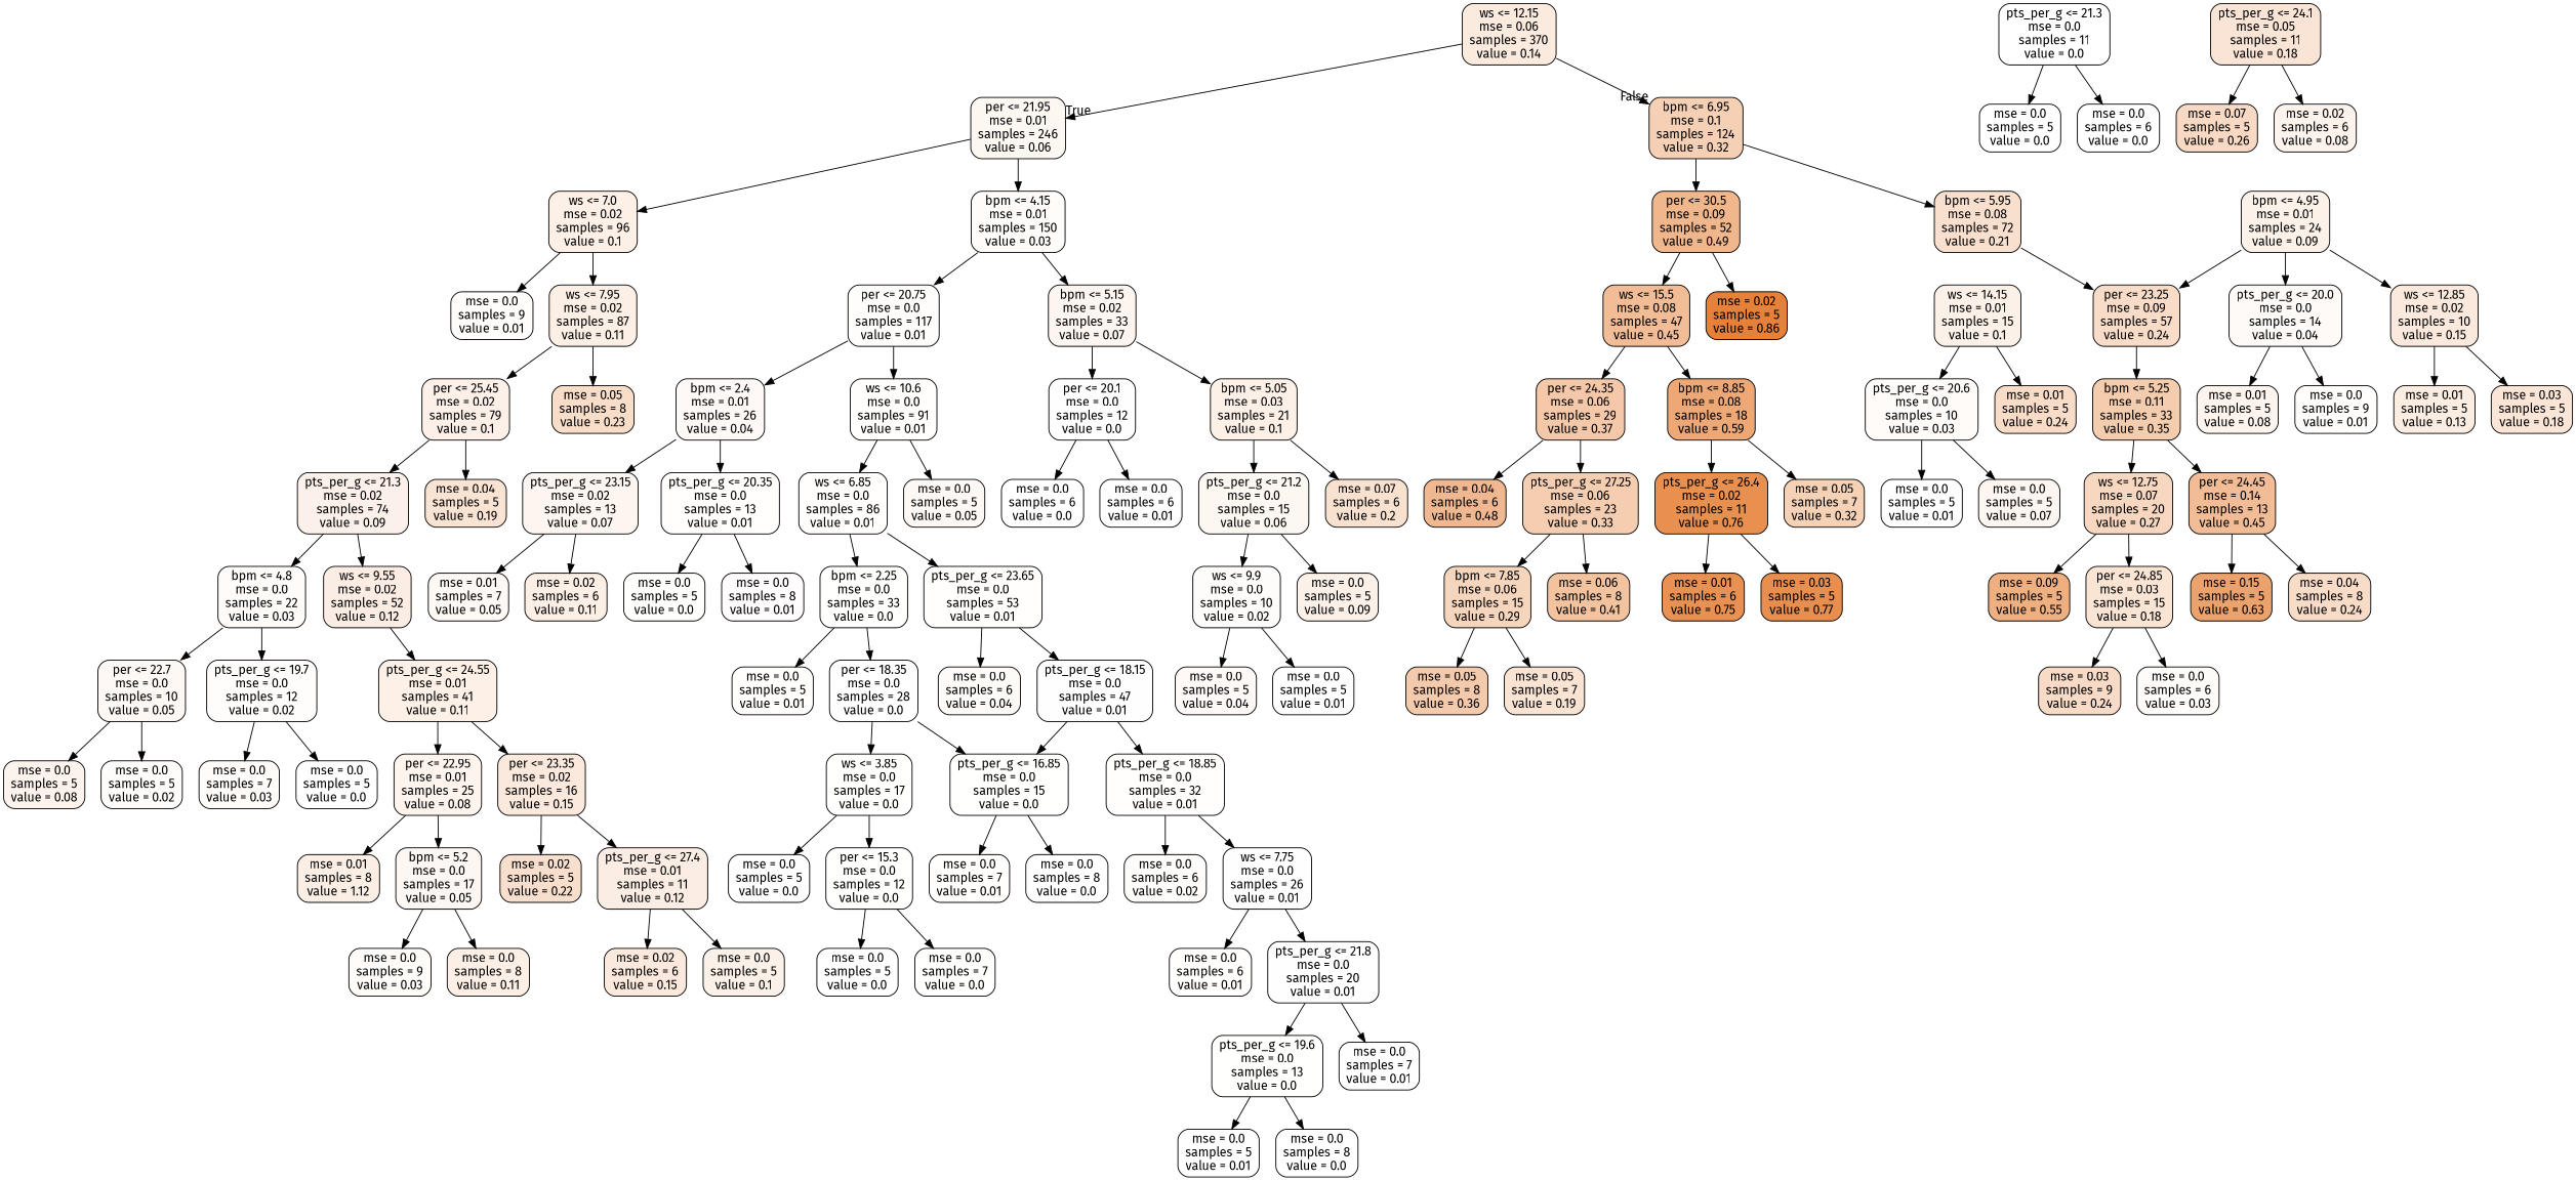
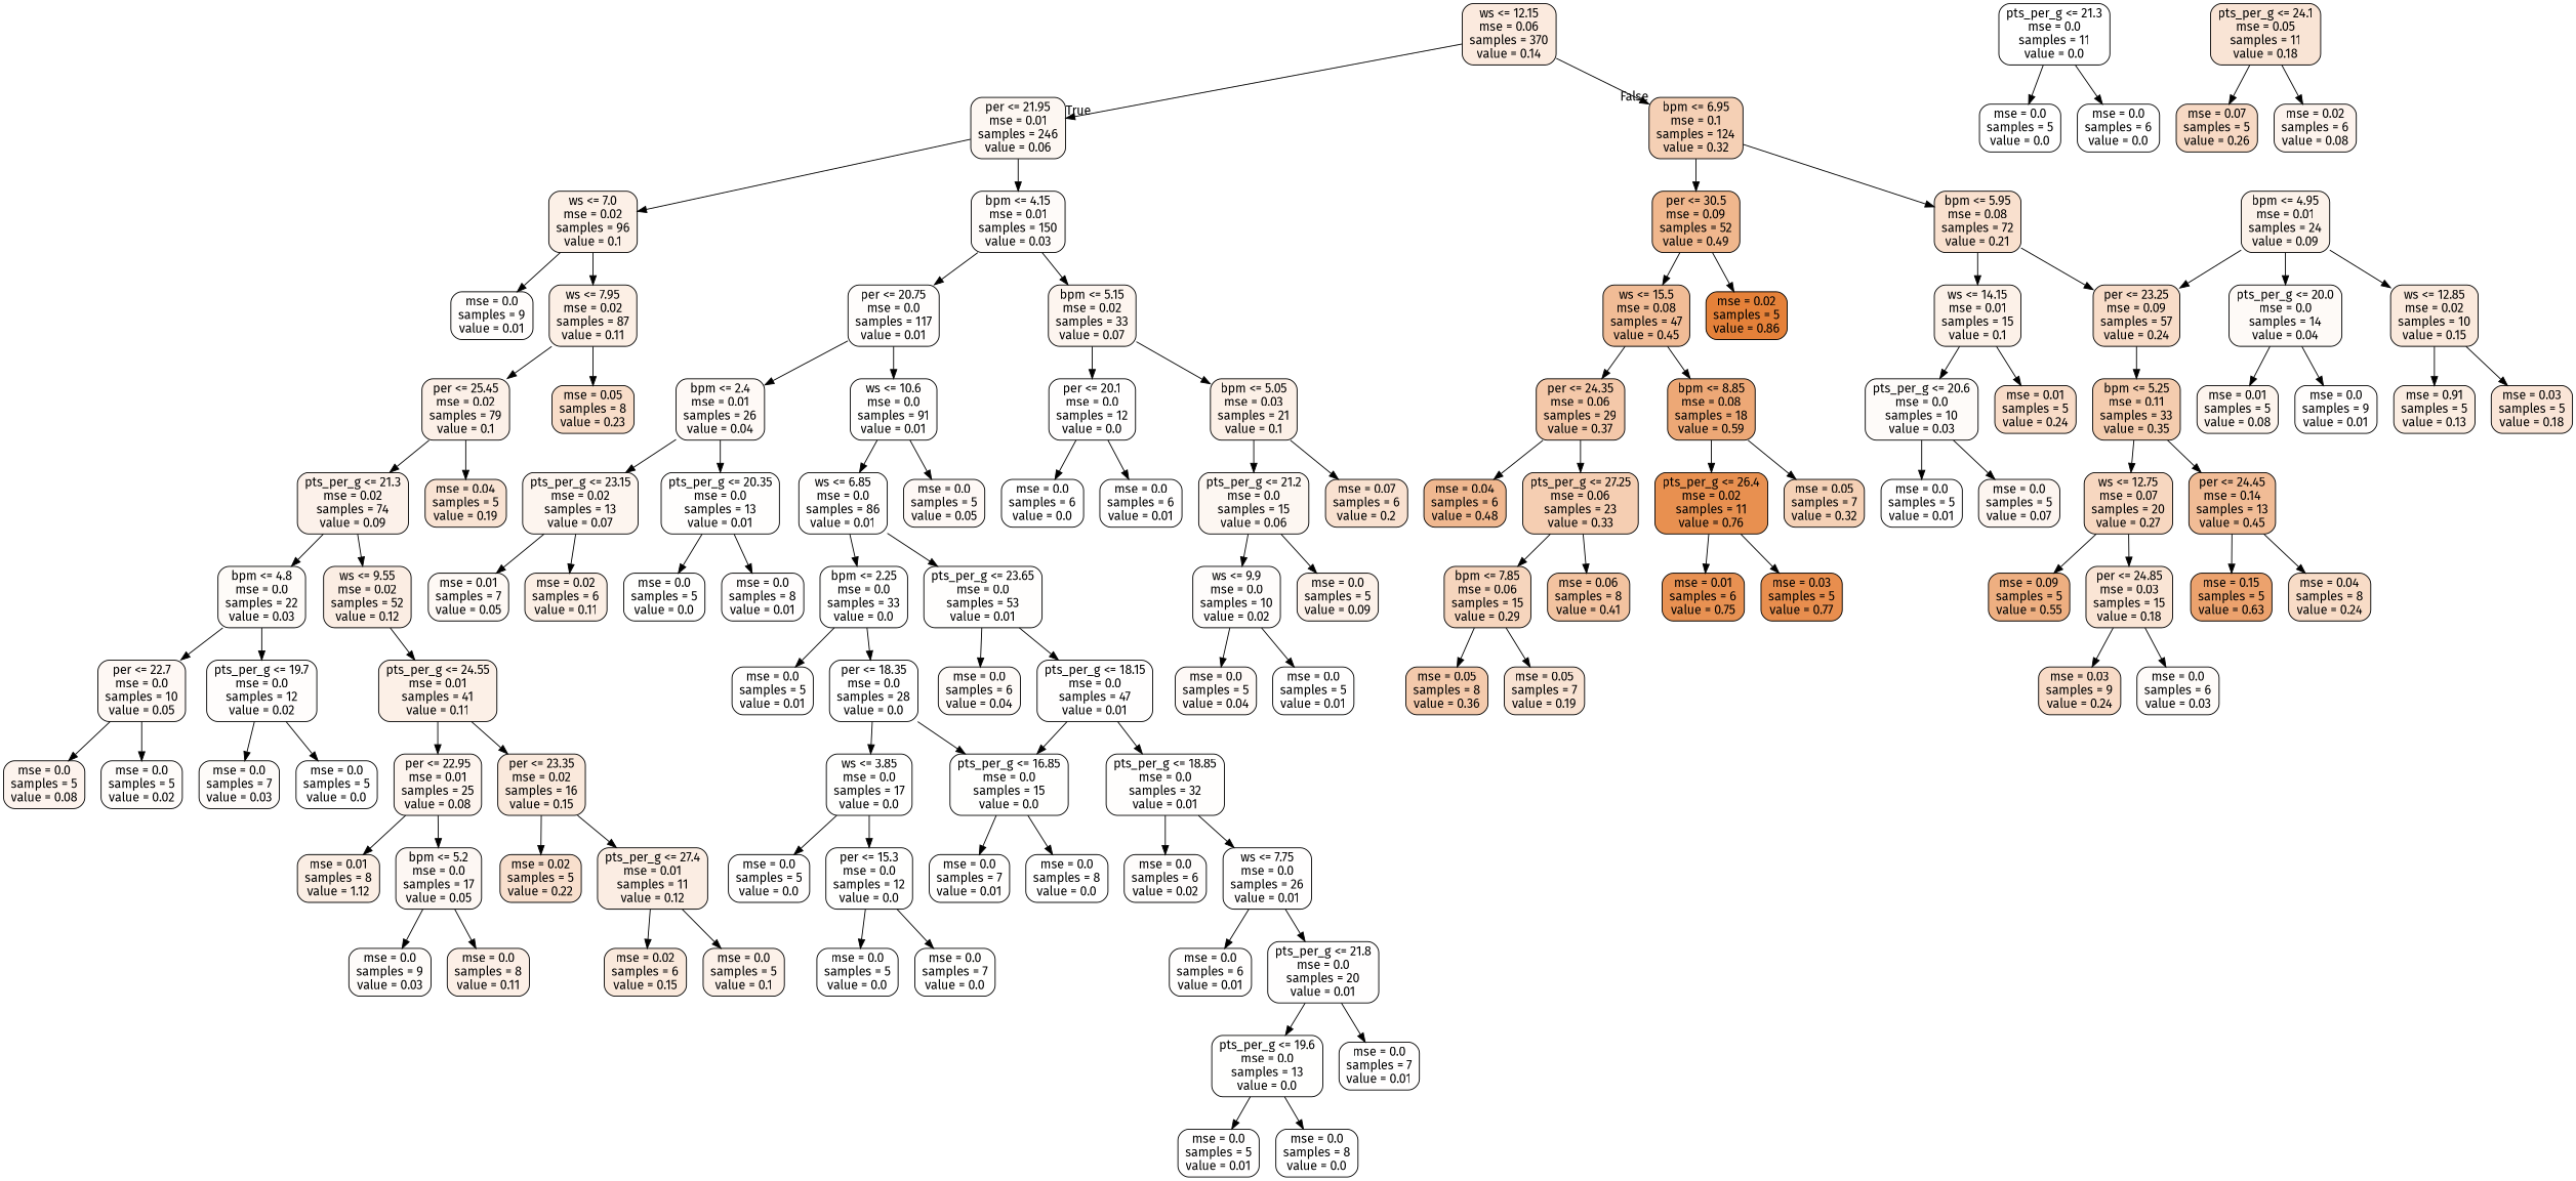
  digraph {
    fontname="Fira Sans"
    node [color=black fillcolor="#fffefe" fontname="Fira Sans" shape=box style="filled, rounded"]
    edge [fontname="Fira Sans"]
    n1 [fillcolor="#fbeade" label="ws <= 12.15\nmse = 0.06\nsamples = 370\nvalue = 0.14"]
    n2 [fillcolor="#fdf7f2" label="per <= 21.95\nmse = 0.01\nsamples = 246\nvalue = 0.06"]
    n3 [fillcolor="#f5d0b5" label="bpm <= 6.95\nmse = 0.1\nsamples = 124\nvalue = 0.32"]
    n4 [fillcolor="#fefbf9" label="bpm <= 4.15\nmse = 0.01\nsamples = 150\nvalue = 0.03"]
    n5 [fillcolor="#fcf0e7" label="ws <= 7.0\nmse = 0.02\nsamples = 96\nvalue = 0.1"]
    n6 [fillcolor="#f9e0ce" label="bpm <= 5.95\nmse = 0.08\nsamples = 72\nvalue = 0.21"]
    n7 [fillcolor="#f0b78d" label="per <= 30.5\nmse = 0.09\nsamples = 52\nvalue = 0.49"]
    n8 [fillcolor="#fffdfc" label="per <= 20.75\nmse = 0.0\nsamples = 117\nvalue = 0.01"]
    n9 [fillcolor="#fdf5ef" label="bpm <= 5.15\nmse = 0.02\nsamples = 33\nvalue = 0.07"]
    n10 [fillcolor="#fffdfc" label="mse = 0.0\nsamples = 9\nvalue = 0.01"]
    n11 [fillcolor="#fcefe5" label="ws <= 7.95\nmse = 0.02\nsamples = 87\nvalue = 0.11"]
    n12 [fillcolor="#fffefd" label="ws <= 10.6\nmse = 0.0\nsamples = 91\nvalue = 0.01"]
    n13 [fillcolor="#fef9f6" label="bpm <= 2.4\nmse = 0.01\nsamples = 26\nvalue = 0.04"]
    n14 [fillcolor="#fcf0e7" label="bpm <= 5.05\nmse = 0.03\nsamples = 21\nvalue = 0.1"]
    n15 [label="per <= 20.1\nmse = 0.0\nsamples = 12\nvalue = 0.0"]
    n16 [fillcolor="#fffefd" label="ws <= 6.85\nmse = 0.0\nsamples = 86\nvalue = 0.01"]
    n17 [fillcolor="#fef8f5" label="mse = 0.0\nsamples = 5\nvalue = 0.05"]
    n18 [fillcolor="#fdf5ef" label="pts_per_g <= 23.15\nmse = 0.02\nsamples = 13\nvalue = 0.07"]
    n19 [fillcolor="#fffefd" label="pts_per_g <= 20.35\nmse = 0.0\nsamples = 13\nvalue = 0.01"]
    n20 [fillcolor="#fffffe" label="bpm <= 2.25\nmse = 0.0\nsamples = 33\nvalue = 0.0"]
    n21 [fillcolor="#fffefd" label="pts_per_g <= 23.65\nmse = 0.0\nsamples = 53\nvalue = 0.01"]
    n22 [fillcolor="#ffffff" label="per <= 18.35\nmse = 0.0\nsamples = 28\nvalue = 0.0"]
    n23 [fillcolor="#fffefd" label="mse = 0.0\nsamples = 5\nvalue = 0.01"]
    n24 [label="pts_per_g <= 18.15\nmse = 0.0\nsamples = 47\nvalue = 0.01"]
    n25 [fillcolor="#fefaf7" label="mse = 0.0\nsamples = 6\nvalue = 0.04"]
    n26 [fillcolor="#fffffe" label="ws <= 3.85\nmse = 0.0\nsamples = 17\nvalue = 0.0"]
    n27 [fillcolor="#fffffe" label="pts_per_g <= 16.85\nmse = 0.0\nsamples = 15\nvalue = 0.0"]
    n28 [label="mse = 0.0\nsamples = 5\nvalue = 0.0"]
    n29 [fillcolor="#fffffe" label="per <= 15.3\nmse = 0.0\nsamples = 12\nvalue = 0.0"]
    n30 [fillcolor="#ffffff" label="pts_per_g <= 21.3\nmse = 0.0\nsamples = 11\nvalue = 0.0"]
    n31 [fillcolor="#ffffff" label="mse = 0.0\nsamples = 5\nvalue = 0.0"]
    n32 [fillcolor="#ffffff" label="mse = 0.0\nsamples = 6\nvalue = 0.0"]
    n33 [fillcolor="#ffffff" label="mse = 0.0\nsamples = 5\nvalue = 0.0"]
    n34 [fillcolor="#fffffe" label="mse = 0.0\nsamples = 7\nvalue = 0.0"]
    n35 [fillcolor="#fffefd" label="pts_per_g <= 18.85\nmse = 0.0\nsamples = 32\nvalue = 0.01"]
    n36 [fillcolor="#fffefd" label="mse = 0.0\nsamples = 7\nvalue = 0.01"]
    n37 [fillcolor="#ffffff" label="mse = 0.0\nsamples = 8\nvalue = 0.0"]
    n38 [fillcolor="#fefcfb" label="mse = 0.0\nsamples = 6\nvalue = 0.02"]
    n39 [label="ws <= 7.75\nmse = 0.0\nsamples = 26\nvalue = 0.01"]
    n40 [fillcolor="#fffefd" label="mse = 0.0\nsamples = 6\nvalue = 0.01"]
    n41 [label="pts_per_g <= 21.8\nmse = 0.0\nsamples = 20\nvalue = 0.01"]
    n42 [fillcolor="#fffffe" label="pts_per_g <= 19.6\nmse = 0.0\nsamples = 13\nvalue = 0.0"]
    n43 [label="mse = 0.0\nsamples = 7\nvalue = 0.01"]
    n44 [label="mse = 0.0\nsamples = 5\nvalue = 0.01"]
    n45 [fillcolor="#ffffff" label="mse = 0.0\nsamples = 8\nvalue = 0.0"]
    n46 [fillcolor="#fef9f5" label="mse = 0.01\nsamples = 7\nvalue = 0.05"]
    n47 [fillcolor="#fcefe5" label="mse = 0.02\nsamples = 6\nvalue = 0.11"]
    n48 [fillcolor="#fffffe" label="mse = 0.0\nsamples = 5\nvalue = 0.0"]
    n49 [fillcolor="#fffdfd" label="mse = 0.0\nsamples = 8\nvalue = 0.01"]
    n50 [fillcolor="#fdf7f2" label="pts_per_g <= 21.2\nmse = 0.0\nsamples = 15\nvalue = 0.06"]
    n51 [fillcolor="#f9e1d0" label="mse = 0.07\nsamples = 6\nvalue = 0.2"]
    n52 [fillcolor="#ffffff" label="mse = 0.0\nsamples = 6\nvalue = 0.0"]
    n53 [label="mse = 0.0\nsamples = 6\nvalue = 0.01"]
    n54 [fillcolor="#fefcfb" label="ws <= 9.9\nmse = 0.0\nsamples = 10\nvalue = 0.02"]
    n55 [fillcolor="#fcf1e9" label="mse = 0.0\nsamples = 5\nvalue = 0.09"]
    n56 [label="mse = 0.0\nsamples = 5\nvalue = 0.01"]
    n57 [fillcolor="#fef9f6" label="mse = 0.0\nsamples = 5\nvalue = 0.04"]
    n58 [fillcolor="#f8ddc9" label="mse = 0.05\nsamples = 8\nvalue = 0.23"]
    n59 [fillcolor="#fcf0e8" label="per <= 25.45\nmse = 0.02\nsamples = 79\nvalue = 0.1"]
    n60 [fillcolor="#fcf1ea" label="pts_per_g <= 21.3\nmse = 0.02\nsamples = 74\nvalue = 0.09"]
    n61 [fillcolor="#f9e3d3" label="mse = 0.04\nsamples = 5\nvalue = 0.19"]
    n62 [fillcolor="#fefbf8" label="bpm <= 4.8\nmse = 0.0\nsamples = 22\nvalue = 0.03"]
    n63 [fillcolor="#fbede3" label="ws <= 9.55\nmse = 0.02\nsamples = 52\nvalue = 0.12"]
    n64 [fillcolor="#fffdfc" label="pts_per_g <= 19.7\nmse = 0.0\nsamples = 12\nvalue = 0.02"]
    n65 [fillcolor="#fef8f4" label="per <= 22.7\nmse = 0.0\nsamples = 10\nvalue = 0.05"]
    n66 [fillcolor="#fcf0e7" label="pts_per_g <= 24.55\nmse = 0.01\nsamples = 41\nvalue = 0.11"]
    n67 [fillcolor="#fefbf9" label="mse = 0.0\nsamples = 7\nvalue = 0.03"]
    n68 [fillcolor="#ffffff" label="mse = 0.0\nsamples = 5\nvalue = 0.0"]
    n69 [fillcolor="#fdf3ed" label="mse = 0.0\nsamples = 5\nvalue = 0.08"]
    n70 [fillcolor="#fefcfa" label="mse = 0.0\nsamples = 5\nvalue = 0.02"]
    n71 [fillcolor="#f9e4d5" label="pts_per_g <= 24.1\nmse = 0.05\nsamples = 11\nvalue = 0.18"]
    n72 [fillcolor="#f7d9c4" label="mse = 0.07\nsamples = 5\nvalue = 0.26"]
    n73 [fillcolor="#fdf3ed" label="mse = 0.02\nsamples = 6\nvalue = 0.08"]
    n74 [fillcolor="#fdf4ee" label="per <= 22.95\nmse = 0.01\nsamples = 25\nvalue = 0.08"]
    n75 [fillcolor="#fae9dc" label="per <= 23.35\nmse = 0.02\nsamples = 16\nvalue = 0.15"]
    n76 [fillcolor="#fbeee4" label="mse = 0.01\nsamples = 8\nvalue = 1.12"]
    n77 [fillcolor="#fdf7f3" label="bpm <= 5.2\nmse = 0.0\nsamples = 17\nvalue = 0.05"]
    n78 [fillcolor="#f8dfcd" label="mse = 0.02\nsamples = 5\nvalue = 0.22"]
    n79 [fillcolor="#fbede3" label="pts_per_g <= 27.4\nmse = 0.01\nsamples = 11\nvalue = 0.12"]
    n80 [fillcolor="#fefbf9" label="mse = 0.0\nsamples = 9\nvalue = 0.03"]
    n81 [fillcolor="#fcefe6" label="mse = 0.0\nsamples = 8\nvalue = 0.11"]
    n82 [fillcolor="#fae9dc" label="mse = 0.02\nsamples = 6\nvalue = 0.15"]
    n83 [fillcolor="#fcf1e9" label="mse = 0.0\nsamples = 5\nvalue = 0.1"]
    n84 [fillcolor="#f8dcc8" label="per <= 23.25\nmse = 0.09\nsamples = 57\nvalue = 0.24"]
    n85 [fillcolor="#fcf1e8" label="ws <= 14.15\nmse = 0.01\nsamples = 15\nvalue = 0.1"]
    n86 [fillcolor="#f1bc96" label="ws <= 15.5\nmse = 0.08\nsamples = 47\nvalue = 0.45"]
    n87 [fillcolor="#e58139" label="mse = 0.02\nsamples = 5\nvalue = 0.86"]
    n88 [fillcolor="#f4ccae" label="bpm <= 5.25\nmse = 0.11\nsamples = 33\nvalue = 0.35"]
    n89 [fillcolor="#fefbf9" label="pts_per_g <= 20.6\nmse = 0.0\nsamples = 10\nvalue = 0.03"]
    n90 [fillcolor="#f8dcc8" label="mse = 0.01\nsamples = 5\nvalue = 0.24"]
    n91 [fillcolor="#fcf2ea" label="bpm <= 4.95\nmse = 0.01\nsamples = 24\nvalue = 0.09"]
    n92 [fillcolor="#fefaf7" label="pts_per_g <= 20.0\nmse = 0.0\nsamples = 14\nvalue = 0.04"]
    n93 [fillcolor="#fae9dc" label="ws <= 12.85\nmse = 0.02\nsamples = 10\nvalue = 0.15"]
    n94 [fillcolor="#f7d7c0" label="ws <= 12.75\nmse = 0.07\nsamples = 20\nvalue = 0.27"]
    n95 [fillcolor="#f1bc96" label="per <= 24.45\nmse = 0.14\nsamples = 13\nvalue = 0.45"]
    n96 [fillcolor="#fffdfc" label="mse = 0.0\nsamples = 9\nvalue = 0.01"]
    n97 [fillcolor="#fdf4ed" label="mse = 0.01\nsamples = 5\nvalue = 0.08"]
    n98 [fillcolor="#fae5d7" label="mse = 0.03\nsamples = 5\nvalue = 0.18"]
-   n99 [fillcolor="#fbede2" label="mse = 0.01\nsamples = 5\nvalue = 0.13"]
+   n99 [fillcolor="#fbede2" label="mse = 0.91\nsamples = 5\nvalue = 0.13"]
    n100 [fillcolor="#eeaf81" label="mse = 0.09\nsamples = 5\nvalue = 0.55"]
    n101 [fillcolor="#fae5d5" label="per <= 24.85\nmse = 0.03\nsamples = 15\nvalue = 0.18"]
    n102 [fillcolor="#eca26d" label="mse = 0.15\nsamples = 5\nvalue = 0.63"]
    n103 [fillcolor="#f8dcc7" label="mse = 0.04\nsamples = 8\nvalue = 0.24"]
    n104 [fillcolor="#fefbf9" label="mse = 0.0\nsamples = 6\nvalue = 0.03"]
    n105 [fillcolor="#f8dbc7" label="mse = 0.03\nsamples = 9\nvalue = 0.24"]
    n106 [label="mse = 0.0\nsamples = 5\nvalue = 0.01"]
    n107 [fillcolor="#fdf5f0" label="mse = 0.0\nsamples = 5\nvalue = 0.07"]
    n108 [fillcolor="#f4c8a9" label="per <= 24.35\nmse = 0.06\nsamples = 29\nvalue = 0.37"]
    n109 [fillcolor="#eda876" label="bpm <= 8.85\nmse = 0.08\nsamples = 18\nvalue = 0.59"]
    n110 [fillcolor="#f0b890" label="mse = 0.04\nsamples = 6\nvalue = 0.48"]
    n111 [fillcolor="#f5ceb2" label="pts_per_g <= 27.25\nmse = 0.06\nsamples = 23\nvalue = 0.33"]
    n112 [fillcolor="#e89050" label="pts_per_g <= 26.4\nmse = 0.02\nsamples = 11\nvalue = 0.76"]
    n113 [fillcolor="#f5d1b6" label="mse = 0.05\nsamples = 7\nvalue = 0.32"]
    n114 [fillcolor="#f6d5bd" label="bpm <= 7.85\nmse = 0.06\nsamples = 15\nvalue = 0.29"]
    n115 [fillcolor="#f3c3a0" label="mse = 0.06\nsamples = 8\nvalue = 0.41"]
    n116 [fillcolor="#f9e3d3" label="mse = 0.05\nsamples = 7\nvalue = 0.19"]
    n117 [fillcolor="#f4caac" label="mse = 0.05\nsamples = 8\nvalue = 0.36"]
    n118 [fillcolor="#e89152" label="mse = 0.01\nsamples = 6\nvalue = 0.75"]
    n119 [fillcolor="#e88e4e" label="mse = 0.03\nsamples = 5\nvalue = 0.77"]
    n1 -> n2 [headlabel=True labelangle=45 labeldistance=2.5]
    n1 -> n3 [headlabel=False labelangle=-45 labeldistance=2.5]
    n2 -> n4
    n2 -> n5
    n3 -> n6
    n3 -> n7
    n4 -> n8
    n4 -> n9
    n5 -> n10
    n5 -> n11
    n6 -> n84
+   n6 -> n85
    n7 -> n86
    n7 -> n87
    n8 -> n12
    n8 -> n13
    n9 -> n14
    n9 -> n15
    n11 -> n58
    n11 -> n59
    n12 -> n16
    n12 -> n17
    n13 -> n18
    n13 -> n19
    n14 -> n50
    n14 -> n51
    n15 -> n52
    n15 -> n53
    n16 -> n20
    n16 -> n21
    n18 -> n46
    n18 -> n47
    n19 -> n48
    n19 -> n49
    n20 -> n22
    n20 -> n23
    n21 -> n24
    n21 -> n25
    n22 -> n26
    n22 -> n27
    n24 -> n27
    n24 -> n35
    n26 -> n28
    n26 -> n29
    n27 -> n36
    n27 -> n37
    n29 -> n33
    n29 -> n34
    n30 -> n31
    n30 -> n32
    n35 -> n38
    n35 -> n39
    n39 -> n40
    n39 -> n41
    n41 -> n42
    n41 -> n43
    n42 -> n44
    n42 -> n45
    n50 -> n54
    n50 -> n55
    n54 -> n56
    n54 -> n57
    n59 -> n60
    n59 -> n61
    n60 -> n62
    n60 -> n63
    n62 -> n64
    n62 -> n65
    n63 -> n66
    n64 -> n67
    n64 -> n68
    n65 -> n69
    n65 -> n70
    n66 -> n74
    n66 -> n75
    n71 -> n72
    n71 -> n73
    n74 -> n76
    n74 -> n77
    n75 -> n78
    n75 -> n79
    n77 -> n80
    n77 -> n81
    n79 -> n82
    n79 -> n83
    n84 -> n88
    n85 -> n89
    n85 -> n90
    n86 -> n108
    n86 -> n109
    n88 -> n94
    n88 -> n95
    n89 -> n106
    n89 -> n107
    n91 -> n84
    n91 -> n92
    n91 -> n93
    n92 -> n96
    n92 -> n97
    n93 -> n98
    n93 -> n99
    n94 -> n100
    n94 -> n101
    n95 -> n102
    n95 -> n103
    n101 -> n104
    n101 -> n105
    n108 -> n110
    n108 -> n111
    n109 -> n112
    n109 -> n113
    n111 -> n114
    n111 -> n115
    n112 -> n118
    n112 -> n119
    n114 -> n116
    n114 -> n117
  }
